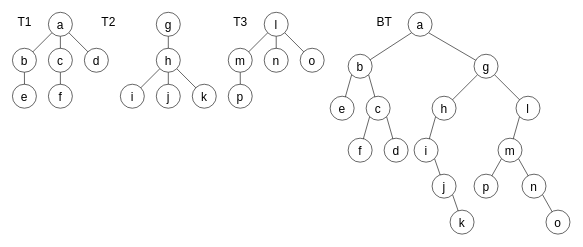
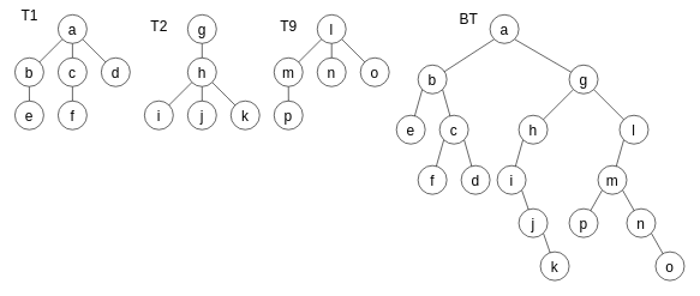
  <mxCell id="0" />
  <mxCell id="1" parent="0" />
  <mxCell id="2" style="edgeStyle=none;rounded=0;orthogonalLoop=1;jettySize=auto;html=1;exitX=1;exitY=1;exitDx=0;exitDy=0;entryX=0.5;entryY=0.5;entryDx=0;entryDy=0;entryPerimeter=0;fontSize=20;" parent="1" source="55" target="54" edge="1"><mxGeometry relative="1" as="geometry" /></mxCell>
  <mxCell id="3" style="edgeStyle=none;rounded=0;orthogonalLoop=1;jettySize=auto;html=1;exitX=0.5;exitY=1;exitDx=0;exitDy=0;entryX=0.5;entryY=0.5;entryDx=0;entryDy=0;entryPerimeter=0;fontSize=20;" parent="1" source="31" target="18" edge="1"><mxGeometry relative="1" as="geometry" /></mxCell>
  <mxCell id="4" style="rounded=0;orthogonalLoop=1;jettySize=auto;html=1;entryX=0.5;entryY=0.5;entryDx=0;entryDy=0;entryPerimeter=0;fontSize=20;" parent="1" source="7" target="11" edge="1"><mxGeometry relative="1" as="geometry" /></mxCell>
  <mxCell id="5" style="rounded=0;orthogonalLoop=1;jettySize=auto;html=1;exitX=0;exitY=1;exitDx=0;exitDy=0;entryX=0.5;entryY=0.5;entryDx=0;entryDy=0;entryPerimeter=0;fontSize=20;" parent="1" source="7" target="9" edge="1"><mxGeometry relative="1" as="geometry" /></mxCell>
  <mxCell id="6" style="edgeStyle=none;rounded=0;orthogonalLoop=1;jettySize=auto;html=1;exitX=1;exitY=1;exitDx=0;exitDy=0;entryX=0.5;entryY=0.5;entryDx=0;entryDy=0;entryPerimeter=0;fontSize=20;" parent="1" source="7" target="12" edge="1"><mxGeometry relative="1" as="geometry" /></mxCell>
  <mxCell id="7" value="a" style="ellipse;whiteSpace=wrap;html=1;aspect=fixed;fontSize=20;" parent="1" vertex="1"><mxGeometry x="80" y="20" width="40" height="40" as="geometry" /></mxCell>
  <mxCell id="8" style="edgeStyle=none;rounded=0;orthogonalLoop=1;jettySize=auto;html=1;exitX=0.5;exitY=1;exitDx=0;exitDy=0;entryX=0.505;entryY=0.5;entryDx=0;entryDy=0;entryPerimeter=0;fontSize=20;" parent="1" source="9" target="13" edge="1"><mxGeometry relative="1" as="geometry" /></mxCell>
  <mxCell id="9" value="b" style="ellipse;whiteSpace=wrap;html=1;aspect=fixed;fontSize=20;" parent="1" vertex="1"><mxGeometry y="80" width="40" height="40" as="geometry" x="20" /></mxCell>
  <mxCell id="10" style="edgeStyle=none;rounded=0;orthogonalLoop=1;jettySize=auto;html=1;entryX=0.5;entryY=0.5;entryDx=0;entryDy=0;entryPerimeter=0;fontSize=20;" parent="1" source="11" target="14" edge="1"><mxGeometry relative="1" as="geometry" /></mxCell>
  <mxCell id="11" value="c" style="ellipse;whiteSpace=wrap;html=1;aspect=fixed;fontSize=20;" parent="1" vertex="1"><mxGeometry x="80" y="80" width="40" height="40" as="geometry" /></mxCell>
  <mxCell id="12" value="d" style="ellipse;whiteSpace=wrap;html=1;aspect=fixed;fontSize=20;" parent="1" vertex="1"><mxGeometry x="140" y="80" width="40" height="40" as="geometry" /></mxCell>
  <mxCell id="13" value="e" style="ellipse;whiteSpace=wrap;html=1;aspect=fixed;fontSize=20;" parent="1" vertex="1"><mxGeometry y="140" width="40" height="40" as="geometry" x="20" /></mxCell>
  <mxCell id="14" value="f" style="ellipse;whiteSpace=wrap;html=1;aspect=fixed;fontSize=20;" parent="1" vertex="1"><mxGeometry x="80" y="140" width="40" height="40" as="geometry" /></mxCell>
  <mxCell id="15" style="rounded=0;orthogonalLoop=1;jettySize=auto;html=1;entryX=0.5;entryY=0.5;entryDx=0;entryDy=0;entryPerimeter=0;fontSize=20;" parent="1" source="18" target="20" edge="1"><mxGeometry relative="1" as="geometry" /></mxCell>
  <mxCell id="16" style="rounded=0;orthogonalLoop=1;jettySize=auto;html=1;exitX=0;exitY=1;exitDx=0;exitDy=0;entryX=0.5;entryY=0.5;entryDx=0;entryDy=0;entryPerimeter=0;fontSize=20;" parent="1" source="18" target="19" edge="1"><mxGeometry relative="1" as="geometry" /></mxCell>
  <mxCell id="17" style="edgeStyle=none;rounded=0;orthogonalLoop=1;jettySize=auto;html=1;exitX=1;exitY=1;exitDx=0;exitDy=0;entryX=0.5;entryY=0.5;entryDx=0;entryDy=0;entryPerimeter=0;fontSize=20;" parent="1" source="18" target="21" edge="1"><mxGeometry relative="1" as="geometry" /></mxCell>
  <mxCell id="18" value="h" style="ellipse;whiteSpace=wrap;html=1;aspect=fixed;fontSize=20;" parent="1" vertex="1"><mxGeometry x="260" y="80" width="40" height="40" as="geometry" /></mxCell>
  <mxCell id="19" value="i" style="ellipse;whiteSpace=wrap;html=1;aspect=fixed;fontSize=20;" parent="1" vertex="1"><mxGeometry x="200" y="140" width="40" height="40" as="geometry" /></mxCell>
  <mxCell id="20" value="j" style="ellipse;whiteSpace=wrap;html=1;aspect=fixed;fontSize=20;" parent="1" vertex="1"><mxGeometry x="260" y="140" width="40" height="40" as="geometry" /></mxCell>
  <mxCell id="21" value="k" style="ellipse;whiteSpace=wrap;html=1;aspect=fixed;fontSize=20;" parent="1" vertex="1"><mxGeometry x="320" y="140" width="40" height="40" as="geometry" /></mxCell>
  <mxCell id="22" style="rounded=0;orthogonalLoop=1;jettySize=auto;html=1;entryX=0.5;entryY=0.5;entryDx=0;entryDy=0;entryPerimeter=0;fontSize=20;" parent="1" source="25" target="28" edge="1"><mxGeometry relative="1" as="geometry" /></mxCell>
  <mxCell id="23" style="rounded=0;orthogonalLoop=1;jettySize=auto;html=1;exitX=0;exitY=1;exitDx=0;exitDy=0;entryX=0.5;entryY=0.5;entryDx=0;entryDy=0;entryPerimeter=0;fontSize=20;" parent="1" source="25" target="27" edge="1"><mxGeometry relative="1" as="geometry" /></mxCell>
  <mxCell id="24" style="edgeStyle=none;rounded=0;orthogonalLoop=1;jettySize=auto;html=1;exitX=1;exitY=1;exitDx=0;exitDy=0;entryX=0.5;entryY=0.5;entryDx=0;entryDy=0;entryPerimeter=0;fontSize=20;" parent="1" source="25" target="29" edge="1"><mxGeometry relative="1" as="geometry" /></mxCell>
  <mxCell id="25" value="l" style="ellipse;whiteSpace=wrap;html=1;aspect=fixed;fontSize=20;" parent="1" vertex="1"><mxGeometry x="440" y="20" width="40" height="40" as="geometry" /></mxCell>
  <mxCell id="26" style="edgeStyle=none;rounded=0;orthogonalLoop=1;jettySize=auto;html=1;exitX=0.5;exitY=1;exitDx=0;exitDy=0;entryX=0.505;entryY=0.5;entryDx=0;entryDy=0;entryPerimeter=0;fontSize=20;" parent="1" source="27" target="30" edge="1"><mxGeometry relative="1" as="geometry" /></mxCell>
  <mxCell id="27" value="m" style="ellipse;whiteSpace=wrap;html=1;aspect=fixed;fontSize=20;" parent="1" vertex="1"><mxGeometry x="380" y="80" width="40" height="40" as="geometry" /></mxCell>
  <mxCell id="28" value="n" style="ellipse;whiteSpace=wrap;html=1;aspect=fixed;fontSize=20;" parent="1" vertex="1"><mxGeometry x="440" y="80" width="40" height="40" as="geometry" /></mxCell>
  <mxCell id="29" value="o" style="ellipse;whiteSpace=wrap;html=1;aspect=fixed;fontSize=20;" parent="1" vertex="1"><mxGeometry x="500" y="80" width="40" height="40" as="geometry" /></mxCell>
  <mxCell id="30" value="p" style="ellipse;whiteSpace=wrap;html=1;aspect=fixed;fontSize=20;" parent="1" vertex="1"><mxGeometry x="380" y="140" width="40" height="40" as="geometry" /></mxCell>
  <mxCell id="31" value="g" style="ellipse;whiteSpace=wrap;html=1;aspect=fixed;fontSize=20;" parent="1" vertex="1"><mxGeometry x="260" y="20" width="40" height="40" as="geometry" /></mxCell>
- <mxCell id="32" value="T1" style="text;html=1;align=center;verticalAlign=middle;resizable=0;points=[];autosize=1;strokeColor=none;fillColor=none;fontSize=20;" parent="1" vertex="1"><mxGeometry y="20" width="40" height="30" as="geometry" x="20" /></mxCell>
- <mxCell id="33" value="T2" style="text;html=1;align=center;verticalAlign=middle;resizable=0;points=[];autosize=1;strokeColor=none;fillColor=none;fontSize=20;" parent="1" vertex="1"><mxGeometry x="160" y="20" width="40" height="30" as="geometry" /></mxCell>
- <mxCell id="34" value="T3" style="text;html=1;align=center;verticalAlign=middle;resizable=0;points=[];autosize=1;strokeColor=none;fillColor=none;fontSize=20;" parent="1" vertex="1"><mxGeometry x="380" y="20" width="40" height="30" as="geometry" /></mxCell>
+ <mxCell id="32" value="T1" style="text;html=1;align=center;verticalAlign=middle;resizable=0;points=[];autosize=1;strokeColor=none;fillColor=none;fontSize=20;" parent="1" vertex="1"><mxGeometry x="20" y="5" width="40" height="30" as="geometry" /></mxCell>
+ <mxCell id="33" value="T2" style="text;html=1;align=center;verticalAlign=middle;resizable=0;points=[];autosize=1;strokeColor=none;fillColor=none;fontSize=20;" parent="1" vertex="1"><mxGeometry x="200" y="20" width="40" height="30" as="geometry" /></mxCell>
+ <mxCell id="34" value="T9" style="text;html=1;align=center;verticalAlign=middle;resizable=0;points=[];autosize=1;strokeColor=none;fillColor=none;fontSize=20;" parent="1" vertex="1"><mxGeometry x="380" y="20" width="40" height="30" as="geometry" /></mxCell>
  <mxCell id="35" style="edgeStyle=none;rounded=0;orthogonalLoop=1;jettySize=auto;html=1;exitX=0;exitY=1;exitDx=0;exitDy=0;entryX=0.5;entryY=0.5;entryDx=0;entryDy=0;entryPerimeter=0;fontSize=20;" parent="1" source="37" target="40" edge="1"><mxGeometry relative="1" as="geometry" /></mxCell>
  <mxCell id="36" style="edgeStyle=none;rounded=0;orthogonalLoop=1;jettySize=auto;html=1;exitX=1;exitY=1;exitDx=0;exitDy=0;entryX=0.5;entryY=0.5;entryDx=0;entryDy=0;entryPerimeter=0;fontSize=20;" parent="1" source="37" target="43" edge="1"><mxGeometry relative="1" as="geometry" /></mxCell>
  <mxCell id="37" value="a" style="ellipse;whiteSpace=wrap;html=1;aspect=fixed;fontSize=20;" parent="1" vertex="1"><mxGeometry x="680" y="20" width="40" height="40" as="geometry" /></mxCell>
  <mxCell id="38" style="edgeStyle=none;rounded=0;orthogonalLoop=1;jettySize=auto;html=1;exitX=0;exitY=1;exitDx=0;exitDy=0;entryX=0.5;entryY=0.5;entryDx=0;entryDy=0;entryPerimeter=0;fontSize=20;" parent="1" source="40" target="44" edge="1"><mxGeometry relative="1" as="geometry" /></mxCell>
  <mxCell id="39" style="edgeStyle=none;rounded=0;orthogonalLoop=1;jettySize=auto;html=1;exitX=1;exitY=1;exitDx=0;exitDy=0;entryX=0.5;entryY=0.5;entryDx=0;entryDy=0;entryPerimeter=0;fontSize=20;" parent="1" source="40" target="47" edge="1"><mxGeometry relative="1" as="geometry" /></mxCell>
  <mxCell id="40" value="b" style="ellipse;whiteSpace=wrap;html=1;aspect=fixed;fontSize=20;" parent="1" vertex="1"><mxGeometry x="580" y="90" width="40" height="40" as="geometry" /></mxCell>
  <mxCell id="41" style="edgeStyle=none;rounded=0;orthogonalLoop=1;jettySize=auto;html=1;exitX=0;exitY=1;exitDx=0;exitDy=0;entryX=0.5;entryY=0.5;entryDx=0;entryDy=0;entryPerimeter=0;fontSize=20;" parent="1" source="43" target="51" edge="1"><mxGeometry relative="1" as="geometry" /></mxCell>
  <mxCell id="42" style="edgeStyle=none;rounded=0;orthogonalLoop=1;jettySize=auto;html=1;exitX=1;exitY=1;exitDx=0;exitDy=0;entryX=0.5;entryY=0.5;entryDx=0;entryDy=0;entryPerimeter=0;fontSize=20;" parent="1" source="43" target="57" edge="1"><mxGeometry relative="1" as="geometry" /></mxCell>
  <mxCell id="43" value="g" style="ellipse;whiteSpace=wrap;html=1;aspect=fixed;fontSize=20;" parent="1" vertex="1"><mxGeometry x="790" y="90" width="40" height="40" as="geometry" /></mxCell>
  <mxCell id="44" value="e" style="ellipse;whiteSpace=wrap;html=1;aspect=fixed;fontSize=20;" parent="1" vertex="1"><mxGeometry x="550" y="160" width="40" height="40" as="geometry" /></mxCell>
  <mxCell id="45" style="edgeStyle=none;rounded=0;orthogonalLoop=1;jettySize=auto;html=1;exitX=1;exitY=1;exitDx=0;exitDy=0;entryX=0.5;entryY=0.5;entryDx=0;entryDy=0;entryPerimeter=0;fontSize=20;" parent="1" source="47" target="49" edge="1"><mxGeometry relative="1" as="geometry" /></mxCell>
  <mxCell id="46" style="edgeStyle=none;rounded=0;orthogonalLoop=1;jettySize=auto;html=1;exitX=0;exitY=1;exitDx=0;exitDy=0;entryX=0.5;entryY=0.5;entryDx=0;entryDy=0;entryPerimeter=0;fontSize=20;" parent="1" source="47" target="48" edge="1"><mxGeometry relative="1" as="geometry" /></mxCell>
  <mxCell id="47" value="c" style="ellipse;whiteSpace=wrap;html=1;aspect=fixed;fontSize=20;" parent="1" vertex="1"><mxGeometry x="610" y="160" width="40" height="40" as="geometry" /></mxCell>
  <mxCell id="48" value="f" style="ellipse;whiteSpace=wrap;html=1;aspect=fixed;fontSize=20;" parent="1" vertex="1"><mxGeometry x="580" y="230" width="40" height="40" as="geometry" /></mxCell>
  <mxCell id="49" value="d" style="ellipse;whiteSpace=wrap;html=1;aspect=fixed;fontSize=20;" parent="1" vertex="1"><mxGeometry x="640" y="230" width="40" height="40" as="geometry" /></mxCell>
  <mxCell id="50" style="edgeStyle=none;rounded=0;orthogonalLoop=1;jettySize=auto;html=1;exitX=0;exitY=1;exitDx=0;exitDy=0;entryX=0.5;entryY=0.5;entryDx=0;entryDy=0;entryPerimeter=0;fontSize=20;" parent="1" source="51" target="53" edge="1"><mxGeometry relative="1" as="geometry" /></mxCell>
  <mxCell id="51" value="h" style="ellipse;whiteSpace=wrap;html=1;aspect=fixed;fontSize=20;" parent="1" vertex="1"><mxGeometry x="720" y="160" width="40" height="40" as="geometry" /></mxCell>
  <mxCell id="52" style="edgeStyle=none;rounded=0;orthogonalLoop=1;jettySize=auto;html=1;exitX=1;exitY=1;exitDx=0;exitDy=0;entryX=0.5;entryY=0.5;entryDx=0;entryDy=0;entryPerimeter=0;fontSize=20;" parent="1" source="53" target="55" edge="1"><mxGeometry relative="1" as="geometry" /></mxCell>
  <mxCell id="53" value="i" style="ellipse;whiteSpace=wrap;html=1;aspect=fixed;fontSize=20;" parent="1" vertex="1"><mxGeometry x="690" y="230" width="40" height="40" as="geometry" /></mxCell>
  <mxCell id="54" value="k" style="ellipse;whiteSpace=wrap;html=1;aspect=fixed;fontSize=20;" parent="1" vertex="1"><mxGeometry x="750" y="350" width="40" height="40" as="geometry" /></mxCell>
  <mxCell id="55" value="j" style="ellipse;whiteSpace=wrap;html=1;aspect=fixed;fontSize=20;" parent="1" vertex="1"><mxGeometry x="720" y="290" width="40" height="40" as="geometry" /></mxCell>
  <mxCell id="56" style="edgeStyle=none;rounded=0;orthogonalLoop=1;jettySize=auto;html=1;exitX=0;exitY=1;exitDx=0;exitDy=0;entryX=0.5;entryY=0.5;entryDx=0;entryDy=0;entryPerimeter=0;fontSize=20;" parent="1" source="57" target="60" edge="1"><mxGeometry relative="1" as="geometry" /></mxCell>
  <mxCell id="57" value="l" style="ellipse;whiteSpace=wrap;html=1;aspect=fixed;fontSize=20;" parent="1" vertex="1"><mxGeometry x="860" y="160" width="40" height="40" as="geometry" /></mxCell>
  <mxCell id="58" style="edgeStyle=none;rounded=0;orthogonalLoop=1;jettySize=auto;html=1;exitX=0;exitY=1;exitDx=0;exitDy=0;entryX=0.5;entryY=0.5;entryDx=0;entryDy=0;entryPerimeter=0;fontSize=20;" parent="1" source="60" target="61" edge="1"><mxGeometry relative="1" as="geometry" /></mxCell>
  <mxCell id="59" style="edgeStyle=none;rounded=0;orthogonalLoop=1;jettySize=auto;html=1;exitX=1;exitY=1;exitDx=0;exitDy=0;entryX=0.5;entryY=0.5;entryDx=0;entryDy=0;entryPerimeter=0;fontSize=20;" parent="1" source="60" target="63" edge="1"><mxGeometry relative="1" as="geometry" /></mxCell>
  <mxCell id="60" value="m" style="ellipse;whiteSpace=wrap;html=1;aspect=fixed;fontSize=20;" parent="1" vertex="1"><mxGeometry x="830" y="230" width="40" height="40" as="geometry" /></mxCell>
  <mxCell id="61" value="p" style="ellipse;whiteSpace=wrap;html=1;aspect=fixed;fontSize=20;" parent="1" vertex="1"><mxGeometry x="790" y="290" width="40" height="40" as="geometry" /></mxCell>
  <mxCell id="62" style="edgeStyle=none;rounded=0;orthogonalLoop=1;jettySize=auto;html=1;exitX=1;exitY=1;exitDx=0;exitDy=0;entryX=0.5;entryY=0.5;entryDx=0;entryDy=0;entryPerimeter=0;fontSize=20;" parent="1" source="63" target="64" edge="1"><mxGeometry relative="1" as="geometry" /></mxCell>
  <mxCell id="63" value="n" style="ellipse;whiteSpace=wrap;html=1;aspect=fixed;fontSize=20;" parent="1" vertex="1"><mxGeometry x="870" y="290" width="40" height="40" as="geometry" /></mxCell>
  <mxCell id="64" value="o" style="ellipse;whiteSpace=wrap;html=1;aspect=fixed;fontSize=20;" parent="1" vertex="1"><mxGeometry x="910" y="350" width="40" height="40" as="geometry" /></mxCell>
- <mxCell id="65" value="BT" style="text;html=1;align=center;verticalAlign=middle;resizable=0;points=[];autosize=1;strokeColor=none;fillColor=none;fontSize=20;" parent="1" vertex="1"><mxGeometry x="620" y="20" width="40" height="30" as="geometry" /></mxCell>
+ <mxCell id="65" value="BT" style="text;html=1;align=center;verticalAlign=middle;resizable=0;points=[];autosize=1;strokeColor=none;fillColor=none;fontSize=20;" parent="1" vertex="1"><mxGeometry x="630" y="10" width="40" height="30" as="geometry" /></mxCell>
